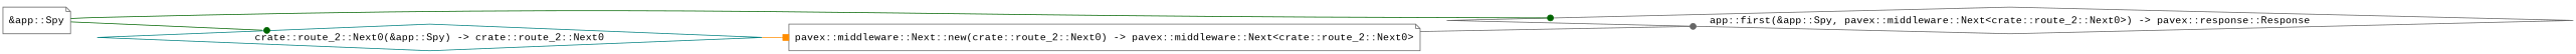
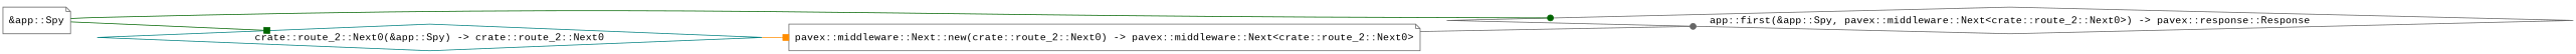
  digraph {
    rankdir=LR
    fontname="Liberation Mono"
    node [color=gray40 shape=diamond fontname="Liberation Mono"]
    edge [color=darkgreen arrowhead=dot fontname="Liberation Mono"]
    n1 [label="app::first(&app::Spy, pavex::middleware::Next<crate::route_2::Next0>) -> pavex::response::Response"]
    n2 [label="pavex::middleware::Next::new(crate::route_2::Next0) -> pavex::middleware::Next<crate::route_2::Next0>" shape=note]
    n3 [label="crate::route_2::Next0(&app::Spy) -> crate::route_2::Next0" color=teal]
    n4 [label="&app::Spy" shape=note]
    n2 -> n1 [color=gray40]
    n3 -> n2 [color=darkorange arrowhead=box]
    n4 -> n1
-   n4 -> n3
+   n4 -> n3 [arrowhead=box]
  }
